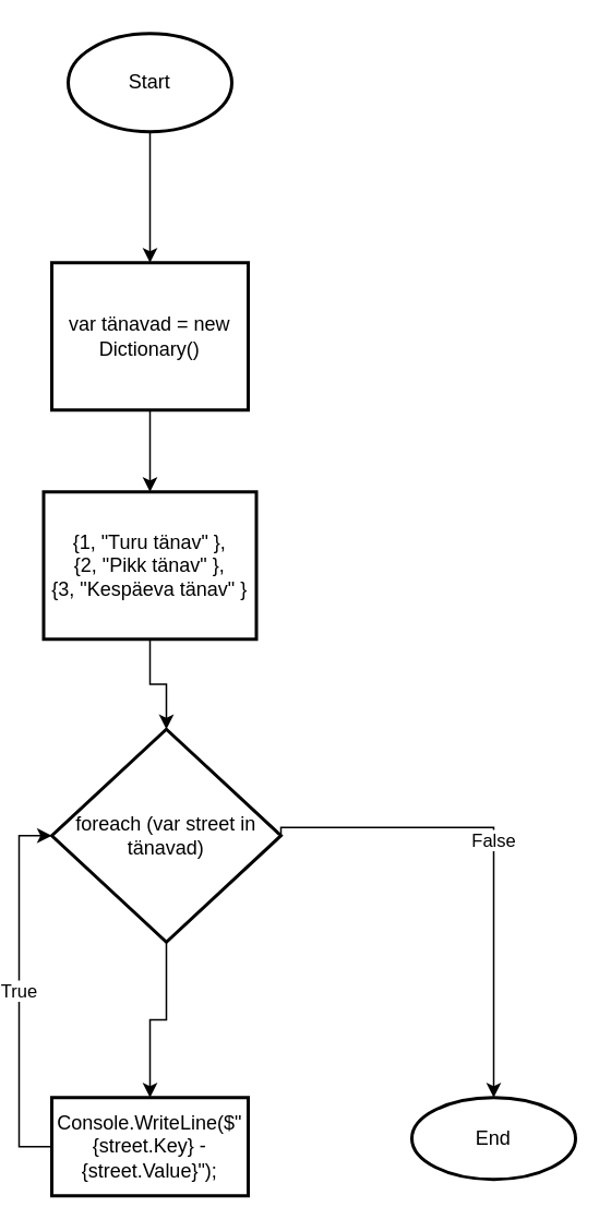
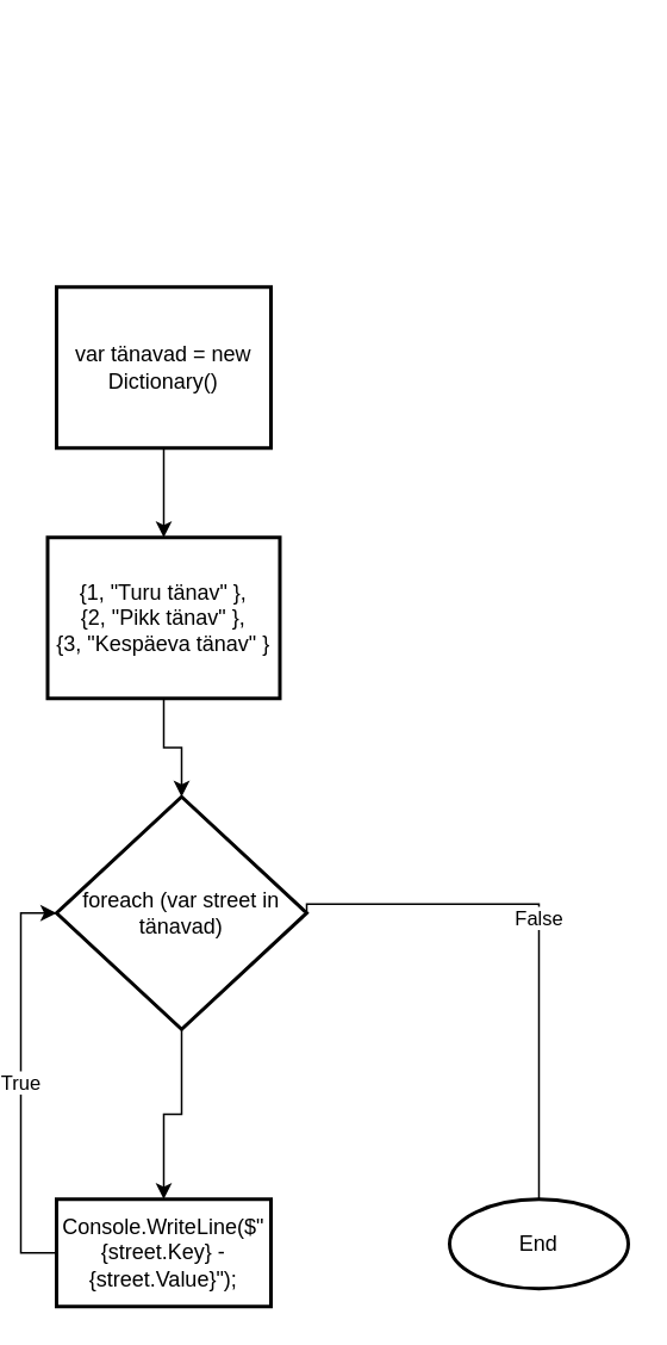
  <mxCell id="0" />
  <mxCell id="1" parent="0" />
- <mxCell id="2" value="" style="edgeStyle=orthogonalEdgeStyle;rounded=0;orthogonalLoop=1;jettySize=auto;html=1;" edge="1" parent="1" source="3" target="6"><mxGeometry relative="1" as="geometry" /></mxCell>
- <mxCell id="3" value="Start" style="strokeWidth=2;html=1;shape=mxgraph.flowchart.start_1;whiteSpace=wrap;" vertex="1" parent="1"><mxGeometry x="35" y="20" width="100" height="60" as="geometry" /></mxCell>
  <mxCell id="4" value="End" style="strokeWidth=2;html=1;shape=mxgraph.flowchart.start_1;whiteSpace=wrap;" vertex="1" parent="1"><mxGeometry x="245" y="670" width="100" height="50" as="geometry" /></mxCell>
  <mxCell id="5" value="" style="edgeStyle=orthogonalEdgeStyle;rounded=0;orthogonalLoop=1;jettySize=auto;html=1;" edge="1" parent="1" source="6" target="8"><mxGeometry relative="1" as="geometry" /></mxCell>
  <mxCell id="6" value="var tänavad = new Dictionary&lt;int, string&gt;()" style="whiteSpace=wrap;html=1;strokeWidth=2;" vertex="1" parent="1"><mxGeometry x="25" y="160" width="120" height="90" as="geometry" /></mxCell>
  <mxCell id="7" value="" style="edgeStyle=orthogonalEdgeStyle;rounded=0;orthogonalLoop=1;jettySize=auto;html=1;" edge="1" parent="1" source="8" target="11"><mxGeometry relative="1" as="geometry" /></mxCell>
  <mxCell id="8" value="{1, &quot;Turu tänav&quot; },&lt;br&gt;{2, &quot;Pikk tänav&quot; },&lt;br&gt;{3, &quot;Kespäeva tänav&quot; }" style="whiteSpace=wrap;html=1;strokeWidth=2;" vertex="1" parent="1"><mxGeometry x="20" y="300" width="130" height="90" as="geometry" /></mxCell>
  <mxCell id="9" value="" style="edgeStyle=orthogonalEdgeStyle;rounded=0;orthogonalLoop=1;jettySize=auto;html=1;" edge="1" parent="1" source="11" target="13"><mxGeometry relative="1" as="geometry" /></mxCell>
- <mxCell id="10" value="False" style="edgeStyle=orthogonalEdgeStyle;rounded=0;orthogonalLoop=1;jettySize=auto;html=1;exitX=1;exitY=0.5;exitDx=0;exitDy=0;entryX=0.5;entryY=0;entryDx=0;entryDy=0;entryPerimeter=0;" edge="1" parent="1" source="11" target="4"><mxGeometry x="-0.049" relative="1" as="geometry"><Array as="points"><mxPoint x="295" y="505" /></Array><mxPoint as="offset" /></mxGeometry></mxCell>
+ <mxCell id="10" value="False" style="edgeStyle=orthogonalEdgeStyle;rounded=0;orthogonalLoop=1;jettySize=auto;html=1;exitX=1;exitY=0.5;exitDx=0;exitDy=0;entryX=0.5;entryY=0;entryDx=0;entryDy=0;entryPerimeter=0;endArrow=none;" edge="1" parent="1" source="11" target="4"><mxGeometry x="-0.049" relative="1" as="geometry"><Array as="points"><mxPoint x="295" y="505" /></Array><mxPoint as="offset" /></mxGeometry></mxCell>
  <mxCell id="11" value="foreach (var street in tänavad)" style="rhombus;whiteSpace=wrap;html=1;strokeWidth=2;" vertex="1" parent="1"><mxGeometry x="25" y="445" width="140" height="130" as="geometry" /></mxCell>
  <mxCell id="12" value="True" style="edgeStyle=orthogonalEdgeStyle;rounded=0;orthogonalLoop=1;jettySize=auto;html=1;exitX=0;exitY=0.5;exitDx=0;exitDy=0;entryX=0;entryY=0.5;entryDx=0;entryDy=0;" edge="1" parent="1" source="13" target="11"><mxGeometry relative="1" as="geometry" /></mxCell>
  <mxCell id="13" value="Console.WriteLine($&quot;{street.Key} - {street.Value}&quot;);" style="whiteSpace=wrap;html=1;strokeWidth=2;" vertex="1" parent="1"><mxGeometry x="25" y="670" width="120" height="60" as="geometry" /></mxCell>
